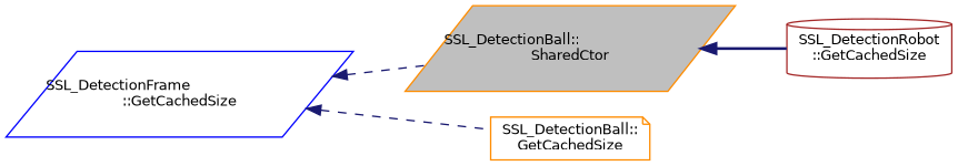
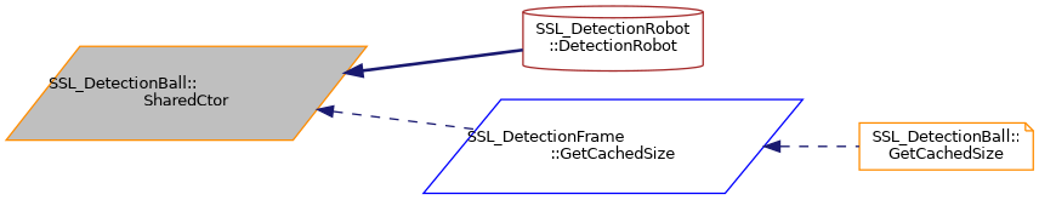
  digraph {
    rankdir=LR
    node [color=darkorange fillcolor=white fontname=Helvetica fontsize=10 shape=parallelogram style=filled]
    edge [color=midnightblue dir=back fontname=Helvetica fontsize=10 labelfontname=Helvetica labelfontsize=10 style=dashed]
    n1 [fillcolor=grey75 fontcolor=black height=0.2 label="SSL_DetectionBall::\lSharedCtor" width=0.4]
-   n2 [color=brown height=0.2 label="SSL_DetectionRobot\l::GetCachedSize" shape=cylinder width=0.4]
+   n2 [color=brown height=0.2 label="SSL_DetectionRobot\l::DetectionRobot" shape=cylinder width=0.4]
    n3 [color=blue height=0.2 label="SSL_DetectionFrame\l::GetCachedSize" width=0.4]
    n4 [height=0.2 label="SSL_DetectionBall::\lGetCachedSize" shape=note width=0.4]
    n1 -> n2 [style=bold]
-   n3 -> n1
+   n1 -> n3
    n3 -> n4
  }
